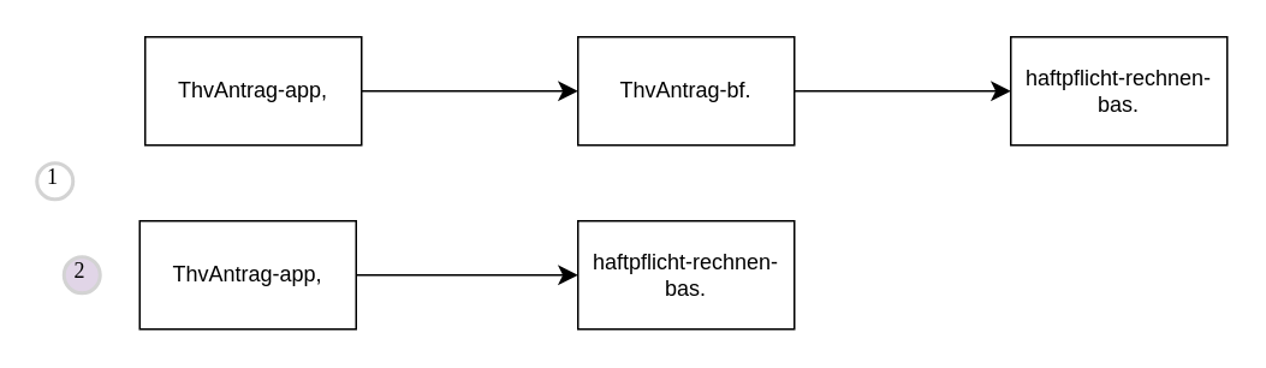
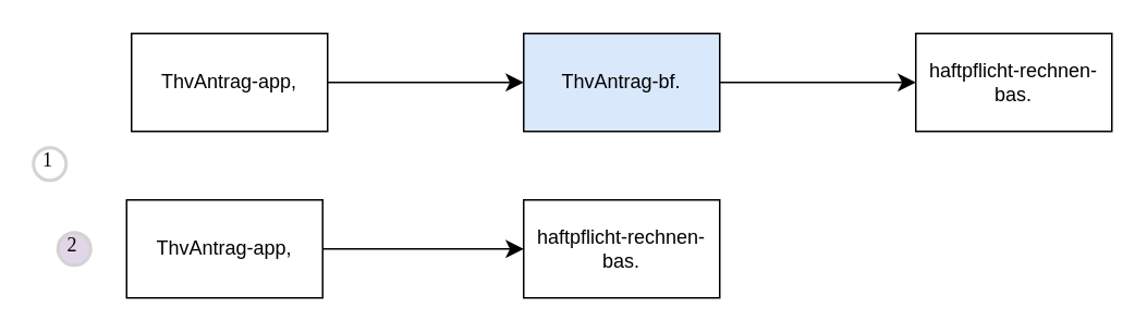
  <mxCell id="0" />
  <mxCell id="1" parent="0" />
  <mxCell id="2" value="" style="edgeStyle=none;curved=1;rounded=0;orthogonalLoop=1;jettySize=auto;html=1;fontSize=12;startSize=8;endSize=8;" edge="1" parent="1" source="3" target="5"><mxGeometry relative="1" as="geometry" /></mxCell>
  <mxCell id="3" value="ThvAntrag-app," style="rounded=0;whiteSpace=wrap;html=1;" vertex="1" parent="1"><mxGeometry x="80" y="20" width="120" height="60" as="geometry" /></mxCell>
  <mxCell id="4" value="" style="edgeStyle=none;curved=1;rounded=0;orthogonalLoop=1;jettySize=auto;html=1;fontSize=12;startSize=8;endSize=8;" edge="1" parent="1" source="5" target="6"><mxGeometry relative="1" as="geometry" /></mxCell>
- <mxCell id="5" value="ThvAntrag-bf." style="rounded=0;whiteSpace=wrap;html=1;" vertex="1" parent="1"><mxGeometry x="320" y="20" width="120" height="60" as="geometry" /></mxCell>
+ <mxCell id="5" value="ThvAntrag-bf." style="rounded=0;whiteSpace=wrap;html=1;fillColor=#dae8fc;" vertex="1" parent="1"><mxGeometry x="320" y="20" width="120" height="60" as="geometry" /></mxCell>
  <mxCell id="6" value="haftpflicht-rechnen-bas." style="rounded=0;whiteSpace=wrap;html=1;" vertex="1" parent="1"><mxGeometry x="560" y="20" width="120" height="60" as="geometry" /></mxCell>
  <mxCell id="7" value="" style="edgeStyle=none;curved=1;rounded=0;orthogonalLoop=1;jettySize=auto;html=1;fontSize=12;startSize=8;endSize=8;" edge="1" parent="1" source="8" target="10"><mxGeometry relative="1" as="geometry"><mxPoint x="317" y="152" as="targetPoint" /></mxGeometry></mxCell>
  <mxCell id="8" value="ThvAntrag-app," style="rounded=0;whiteSpace=wrap;html=1;" vertex="1" parent="1"><mxGeometry x="77" y="122" width="120" height="60" as="geometry" /></mxCell>
  <mxCell id="9" value="" style="edgeStyle=none;curved=1;rounded=0;orthogonalLoop=1;jettySize=auto;html=1;fontSize=12;startSize=8;endSize=8;" edge="1" parent="1" target="10"><mxGeometry relative="1" as="geometry"><mxPoint x="437" y="152" as="sourcePoint" /></mxGeometry></mxCell>
  <mxCell id="10" value="haftpflicht-rechnen-bas." style="rounded=0;whiteSpace=wrap;html=1;" vertex="1" parent="1"><mxGeometry x="320" y="122" width="120" height="60" as="geometry" /></mxCell>
  <mxCell id="11" value="1" style="ellipse;whiteSpace=wrap;html=1;aspect=fixed;strokeWidth=2;fontFamily=Tahoma;spacingBottom=4;spacingRight=2;strokeColor=#d3d3d3;" vertex="1" parent="1"><mxGeometry x="20" y="90" width="20" height="20" as="geometry" /></mxCell>
  <mxCell id="12" value="2" style="ellipse;whiteSpace=wrap;html=1;aspect=fixed;strokeWidth=2;fontFamily=Tahoma;spacingBottom=4;spacingRight=2;strokeColor=#d3d3d3;fillColor=#e1d5e7;" vertex="1" parent="1"><mxGeometry x="35" y="142" width="20" height="20" as="geometry" /></mxCell>
